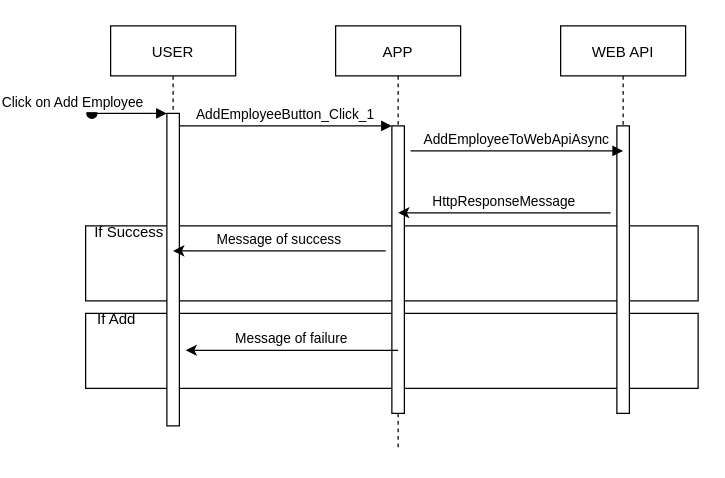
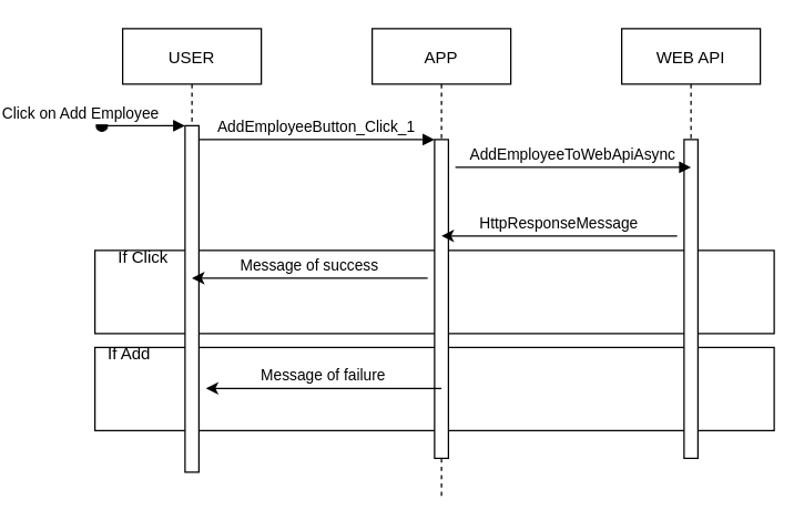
  <mxCell id="0" />
  <mxCell id="1" parent="0" />
  <mxCell id="2" value="" style="rounded=0;whiteSpace=wrap;html=1;" vertex="1" parent="1"><mxGeometry x="30" y="250" width="490" height="60" as="geometry" /></mxCell>
  <mxCell id="3" value="" style="rounded=0;whiteSpace=wrap;html=1;" vertex="1" parent="1"><mxGeometry x="30" y="180" width="490" height="60" as="geometry" /></mxCell>
  <mxCell id="4" value="USER" style="shape=umlLifeline;perimeter=lifelinePerimeter;container=1;collapsible=0;recursiveResize=0;rounded=0;shadow=0;strokeWidth=1;" parent="1" vertex="1"><mxGeometry x="50" y="20" width="100" height="320" as="geometry" /></mxCell>
  <mxCell id="5" value="" style="points=[];perimeter=orthogonalPerimeter;rounded=0;shadow=0;strokeWidth=1;" parent="4" vertex="1"><mxGeometry x="45" y="70" width="10" height="250" as="geometry" /></mxCell>
  <mxCell id="6" value="Click on Add Employee" style="verticalAlign=bottom;startArrow=oval;endArrow=block;startSize=8;shadow=0;strokeWidth=1;" parent="4" target="5" edge="1"><mxGeometry x="-1" y="-15" relative="1" as="geometry"><mxPoint x="-15" y="70" as="sourcePoint" /><mxPoint x="-15" y="-15" as="offset" /></mxGeometry></mxCell>
  <mxCell id="7" value="APP" style="shape=umlLifeline;perimeter=lifelinePerimeter;container=1;collapsible=0;recursiveResize=0;rounded=0;shadow=0;strokeWidth=1;" parent="1" vertex="1"><mxGeometry x="230" y="20" width="100" height="340" as="geometry" /></mxCell>
  <mxCell id="8" value="" style="points=[];perimeter=orthogonalPerimeter;rounded=0;shadow=0;strokeWidth=1;" parent="7" vertex="1"><mxGeometry x="45" y="80" width="10" height="230" as="geometry" /></mxCell>
  <mxCell id="9" value="AddEmployeeButton_Click_1" style="verticalAlign=bottom;endArrow=block;entryX=0;entryY=0;shadow=0;strokeWidth=1;" parent="1" source="5" target="8" edge="1"><mxGeometry relative="1" as="geometry"><mxPoint x="205" y="100" as="sourcePoint" /></mxGeometry></mxCell>
  <mxCell id="10" value="WEB API" style="shape=umlLifeline;perimeter=lifelinePerimeter;container=1;collapsible=0;recursiveResize=0;rounded=0;shadow=0;strokeWidth=1;" vertex="1" parent="1"><mxGeometry x="410" y="20" width="100" height="310" as="geometry" /></mxCell>
  <mxCell id="11" value="" style="points=[];perimeter=orthogonalPerimeter;rounded=0;shadow=0;strokeWidth=1;" vertex="1" parent="10"><mxGeometry x="45" y="80" width="10" height="230" as="geometry" /></mxCell>
  <mxCell id="12" value="AddEmployeeToWebApiAsync" style="verticalAlign=bottom;endArrow=block;entryX=0;entryY=0;shadow=0;strokeWidth=1;" edge="1" parent="1"><mxGeometry relative="1" as="geometry"><mxPoint x="290" y="120" as="sourcePoint" /><mxPoint x="460" y="120" as="targetPoint" /></mxGeometry></mxCell>
  <mxCell id="13" value="HttpResponseMessage" style="verticalAlign=bottom;endArrow=none;entryX=0;entryY=0;shadow=0;strokeWidth=1;startArrow=classic;startFill=1;endFill=0;" edge="1" parent="1"><mxGeometry relative="1" as="geometry"><mxPoint x="280" y="169.5" as="sourcePoint" /><mxPoint x="450" y="169.5" as="targetPoint" /></mxGeometry></mxCell>
  <mxCell id="14" value="Message of success" style="verticalAlign=bottom;endArrow=none;entryX=0;entryY=0;shadow=0;strokeWidth=1;startArrow=classic;startFill=1;endFill=0;" edge="1" parent="1"><mxGeometry relative="1" as="geometry"><mxPoint x="100" y="200" as="sourcePoint" /><mxPoint x="270" y="200" as="targetPoint" /></mxGeometry></mxCell>
- <mxCell id="15" value="If Success" style="text;html=1;strokeColor=none;fillColor=none;align=center;verticalAlign=middle;whiteSpace=wrap;rounded=0;" vertex="1" parent="1"><mxGeometry x="30" y="180" width="70" height="10" as="geometry" /></mxCell>
+ <mxCell id="15" value="If Click" style="text;html=1;strokeColor=none;fillColor=none;align=center;verticalAlign=middle;whiteSpace=wrap;rounded=0;" vertex="1" parent="1"><mxGeometry x="30" y="180" width="70" height="10" as="geometry" /></mxCell>
  <mxCell id="16" value="Message of failure" style="verticalAlign=bottom;endArrow=none;entryX=0;entryY=0;shadow=0;strokeWidth=1;startArrow=classic;startFill=1;endFill=0;" edge="1" parent="1"><mxGeometry relative="1" as="geometry"><mxPoint x="110" y="279.5" as="sourcePoint" /><mxPoint x="280" y="279.5" as="targetPoint" /></mxGeometry></mxCell>
  <mxCell id="17" value="If Add" style="text;html=1;strokeColor=none;fillColor=none;align=center;verticalAlign=middle;whiteSpace=wrap;rounded=0;" vertex="1" parent="1"><mxGeometry x="20" y="250" width="70" height="10" as="geometry" /></mxCell>
